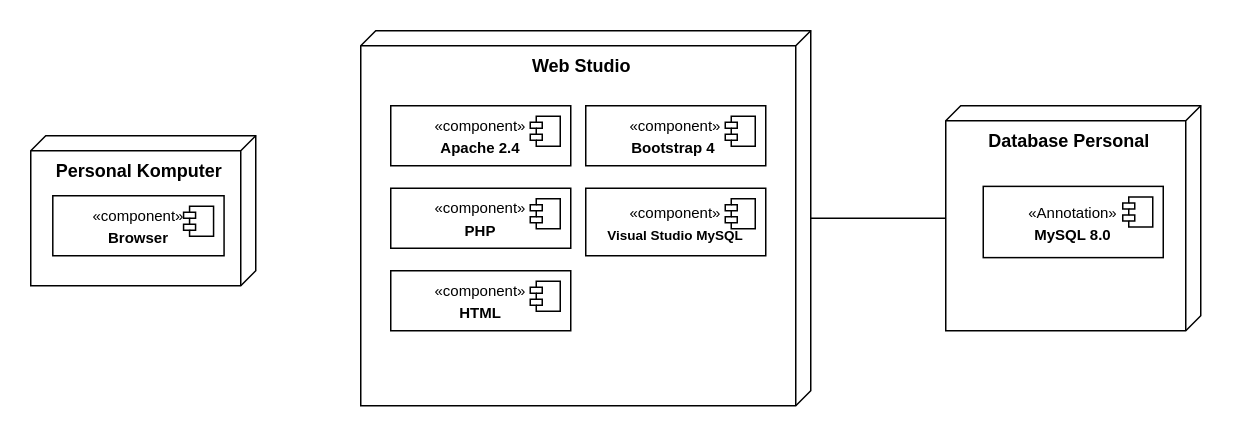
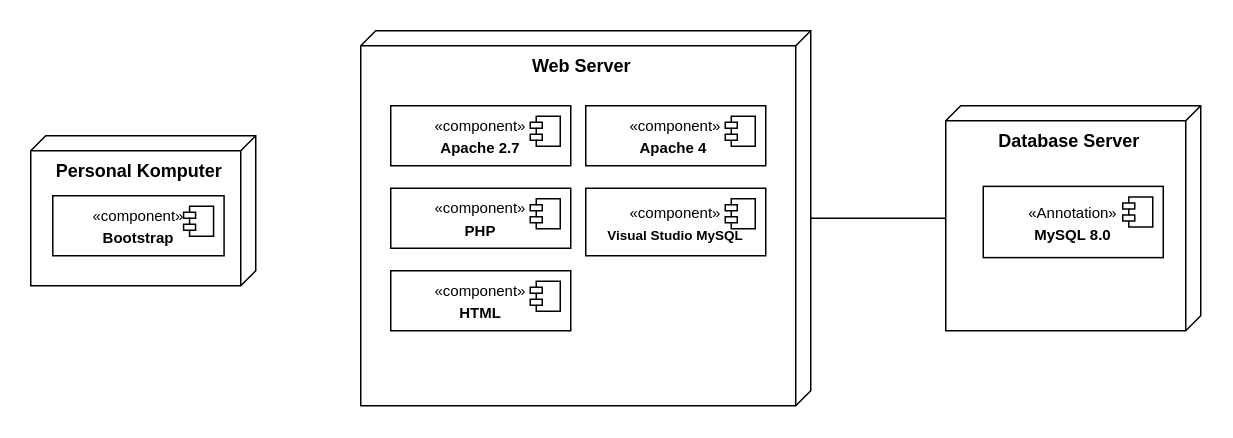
  <mxCell id="0" />
  <mxCell id="1" parent="0" />
  <mxCell id="2" value="&lt;b&gt;Personal Komputer&lt;/b&gt;" style="verticalAlign=top;align=center;shape=cube;size=10;direction=south;fontStyle=0;html=1;boundedLbl=1;spacingLeft=5;whiteSpace=wrap;" parent="1" vertex="1"><mxGeometry x="20" y="90" width="150" height="100" as="geometry" /></mxCell>
- <mxCell id="3" value="&lt;font style=&quot;font-size: 10px;&quot;&gt;«component»&lt;br&gt;&lt;b style=&quot;&quot;&gt;Browser&lt;/b&gt;&lt;/font&gt;" style="html=1;dropTarget=0;whiteSpace=wrap;align=center;" parent="2" vertex="1"><mxGeometry x="14.697" y="40" width="114.178" height="40" as="geometry" /></mxCell>
+ <mxCell id="3" value="&lt;font style=&quot;font-size: 10px;&quot;&gt;«component»&lt;br&gt;&lt;b style=&quot;&quot;&gt;Bootstrap&lt;/b&gt;&lt;/font&gt;" style="html=1;dropTarget=0;whiteSpace=wrap;align=center;" parent="2" vertex="1"><mxGeometry x="14.697" y="40" width="114.178" height="40" as="geometry" /></mxCell>
  <mxCell id="4" value="" style="shape=module;jettyWidth=8;jettyHeight=4;" parent="3" vertex="1"><mxGeometry x="1" width="20" height="20" relative="1" as="geometry"><mxPoint x="-27" y="7" as="offset" /></mxGeometry></mxCell>
  <mxCell id="5" value="" style="edgeStyle=orthogonalEdgeStyle;rounded=0;orthogonalLoop=1;jettySize=auto;html=1;endArrow=open;" parent="1" source="6" target="18" edge="1"><mxGeometry relative="1" as="geometry"><Array as="points"><mxPoint x="610" y="145" /><mxPoint x="610" y="145" /></Array></mxGeometry></mxCell>
- <mxCell id="6" value="&lt;b&gt;Web Studio&lt;/b&gt;" style="verticalAlign=top;align=center;shape=cube;size=10;direction=south;fontStyle=0;html=1;boundedLbl=1;spacingLeft=5;whiteSpace=wrap;" parent="1" vertex="1"><mxGeometry x="240" y="20" width="300" height="250" as="geometry" /></mxCell>
- <mxCell id="7" value="&lt;font style=&quot;font-size: 10px;&quot;&gt;«component»&lt;br&gt;&lt;b style=&quot;&quot;&gt;Apache 2.4&lt;/b&gt;&lt;/font&gt;" style="html=1;dropTarget=0;whiteSpace=wrap;" parent="1" vertex="1"><mxGeometry x="260" y="70" width="120" height="40" as="geometry" /></mxCell>
+ <mxCell id="6" value="&lt;b&gt;Web Server&lt;/b&gt;" style="verticalAlign=top;align=center;shape=cube;size=10;direction=south;fontStyle=0;html=1;boundedLbl=1;spacingLeft=5;whiteSpace=wrap;" parent="1" vertex="1"><mxGeometry x="240" y="20" width="300" height="250" as="geometry" /></mxCell>
+ <mxCell id="7" value="&lt;font style=&quot;font-size: 10px;&quot;&gt;«component»&lt;br&gt;&lt;b style=&quot;&quot;&gt;Apache 2.7&lt;/b&gt;&lt;/font&gt;" style="html=1;dropTarget=0;whiteSpace=wrap;" parent="1" vertex="1"><mxGeometry x="260" y="70" width="120" height="40" as="geometry" /></mxCell>
  <mxCell id="8" value="" style="shape=module;jettyWidth=8;jettyHeight=4;" parent="7" vertex="1"><mxGeometry x="1" width="20" height="20" relative="1" as="geometry"><mxPoint x="-27" y="7" as="offset" /></mxGeometry></mxCell>
  <mxCell id="9" value="&lt;font style=&quot;font-size: 10px;&quot;&gt;«component»&lt;br&gt;&lt;b&gt;PHP&lt;/b&gt;&lt;br&gt;&lt;/font&gt;" style="html=1;dropTarget=0;whiteSpace=wrap;" parent="1" vertex="1"><mxGeometry x="260" y="125" width="120" height="40" as="geometry" /></mxCell>
  <mxCell id="10" value="" style="shape=module;jettyWidth=8;jettyHeight=4;" parent="9" vertex="1"><mxGeometry x="1" width="20" height="20" relative="1" as="geometry"><mxPoint x="-27" y="7" as="offset" /></mxGeometry></mxCell>
  <mxCell id="11" value="&lt;font style=&quot;font-size: 10px;&quot;&gt;«component»&lt;br&gt;&lt;b&gt;HTML&lt;/b&gt;&lt;br&gt;&lt;/font&gt;" style="html=1;dropTarget=0;whiteSpace=wrap;" parent="1" vertex="1"><mxGeometry x="260" y="180" width="120" height="40" as="geometry" /></mxCell>
  <mxCell id="12" value="" style="shape=module;jettyWidth=8;jettyHeight=4;" parent="11" vertex="1"><mxGeometry x="1" width="20" height="20" relative="1" as="geometry"><mxPoint x="-27" y="7" as="offset" /></mxGeometry></mxCell>
- <mxCell id="13" value="&lt;font style=&quot;font-size: 10px;&quot;&gt;«component»&lt;br&gt;&lt;b&gt;Bootstrap 4&amp;nbsp;&lt;/b&gt;&lt;br&gt;&lt;/font&gt;" style="html=1;dropTarget=0;whiteSpace=wrap;" parent="1" vertex="1"><mxGeometry x="390" y="70" width="120" height="40" as="geometry" /></mxCell>
+ <mxCell id="13" value="&lt;font style=&quot;font-size: 10px;&quot;&gt;«component»&lt;br&gt;&lt;b&gt;Apache 4&amp;nbsp;&lt;/b&gt;&lt;br&gt;&lt;/font&gt;" style="html=1;dropTarget=0;whiteSpace=wrap;" parent="1" vertex="1"><mxGeometry x="390" y="70" width="120" height="40" as="geometry" /></mxCell>
  <mxCell id="14" value="" style="shape=module;jettyWidth=8;jettyHeight=4;" parent="13" vertex="1"><mxGeometry x="1" width="20" height="20" relative="1" as="geometry"><mxPoint x="-27" y="7" as="offset" /></mxGeometry></mxCell>
  <mxCell id="15" value="&lt;font style=&quot;&quot;&gt;&lt;span style=&quot;font-size: 10px;&quot;&gt;«component»&lt;/span&gt;&lt;br&gt;&lt;b style=&quot;&quot;&gt;&lt;font style=&quot;font-size: 9px;&quot;&gt;Visual Studio MySQL&lt;/font&gt;&lt;/b&gt;&lt;br&gt;&lt;/font&gt;" style="html=1;dropTarget=0;whiteSpace=wrap;" parent="1" vertex="1"><mxGeometry x="390" y="125" width="120" height="45" as="geometry" /></mxCell>
  <mxCell id="16" value="" style="shape=module;jettyWidth=8;jettyHeight=4;" parent="15" vertex="1"><mxGeometry x="1" width="20" height="20" relative="1" as="geometry"><mxPoint x="-27" y="7" as="offset" /></mxGeometry></mxCell>
- <mxCell id="17" value="&lt;b&gt;Database Personal&lt;/b&gt;" style="verticalAlign=top;align=center;shape=cube;size=10;direction=south;fontStyle=0;html=1;boundedLbl=1;spacingLeft=5;whiteSpace=wrap;" parent="1" vertex="1"><mxGeometry x="630" y="70" width="170" height="150" as="geometry" /></mxCell>
+ <mxCell id="17" value="&lt;b&gt;Database Server&lt;/b&gt;" style="verticalAlign=top;align=center;shape=cube;size=10;direction=south;fontStyle=0;html=1;boundedLbl=1;spacingLeft=5;whiteSpace=wrap;" parent="1" vertex="1"><mxGeometry x="630" y="70" width="170" height="150" as="geometry" /></mxCell>
  <mxCell id="18" value="&lt;font style=&quot;font-size: 10px;&quot;&gt;«Annotation»&lt;br&gt;&lt;b&gt;MySQL 8.0&lt;/b&gt;&lt;/font&gt;" style="html=1;dropTarget=0;whiteSpace=wrap;" parent="1" vertex="1"><mxGeometry x="655" y="123.75" width="120" height="47.5" as="geometry" /></mxCell>
  <mxCell id="19" value="" style="shape=module;jettyWidth=8;jettyHeight=4;" parent="18" vertex="1"><mxGeometry x="1" width="20" height="20" relative="1" as="geometry"><mxPoint x="-27" y="7" as="offset" /></mxGeometry></mxCell>
